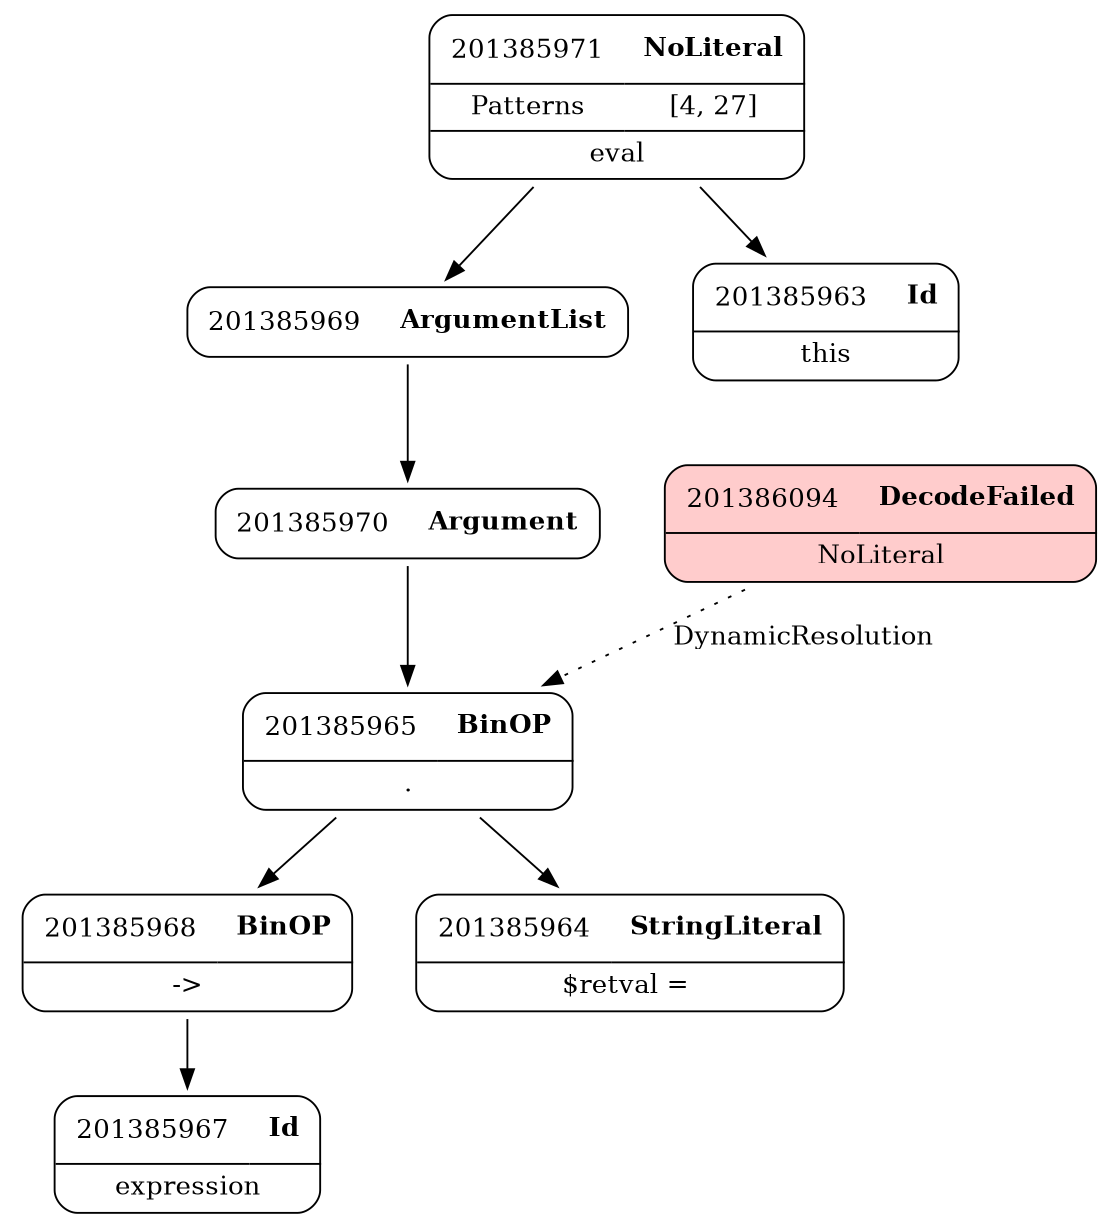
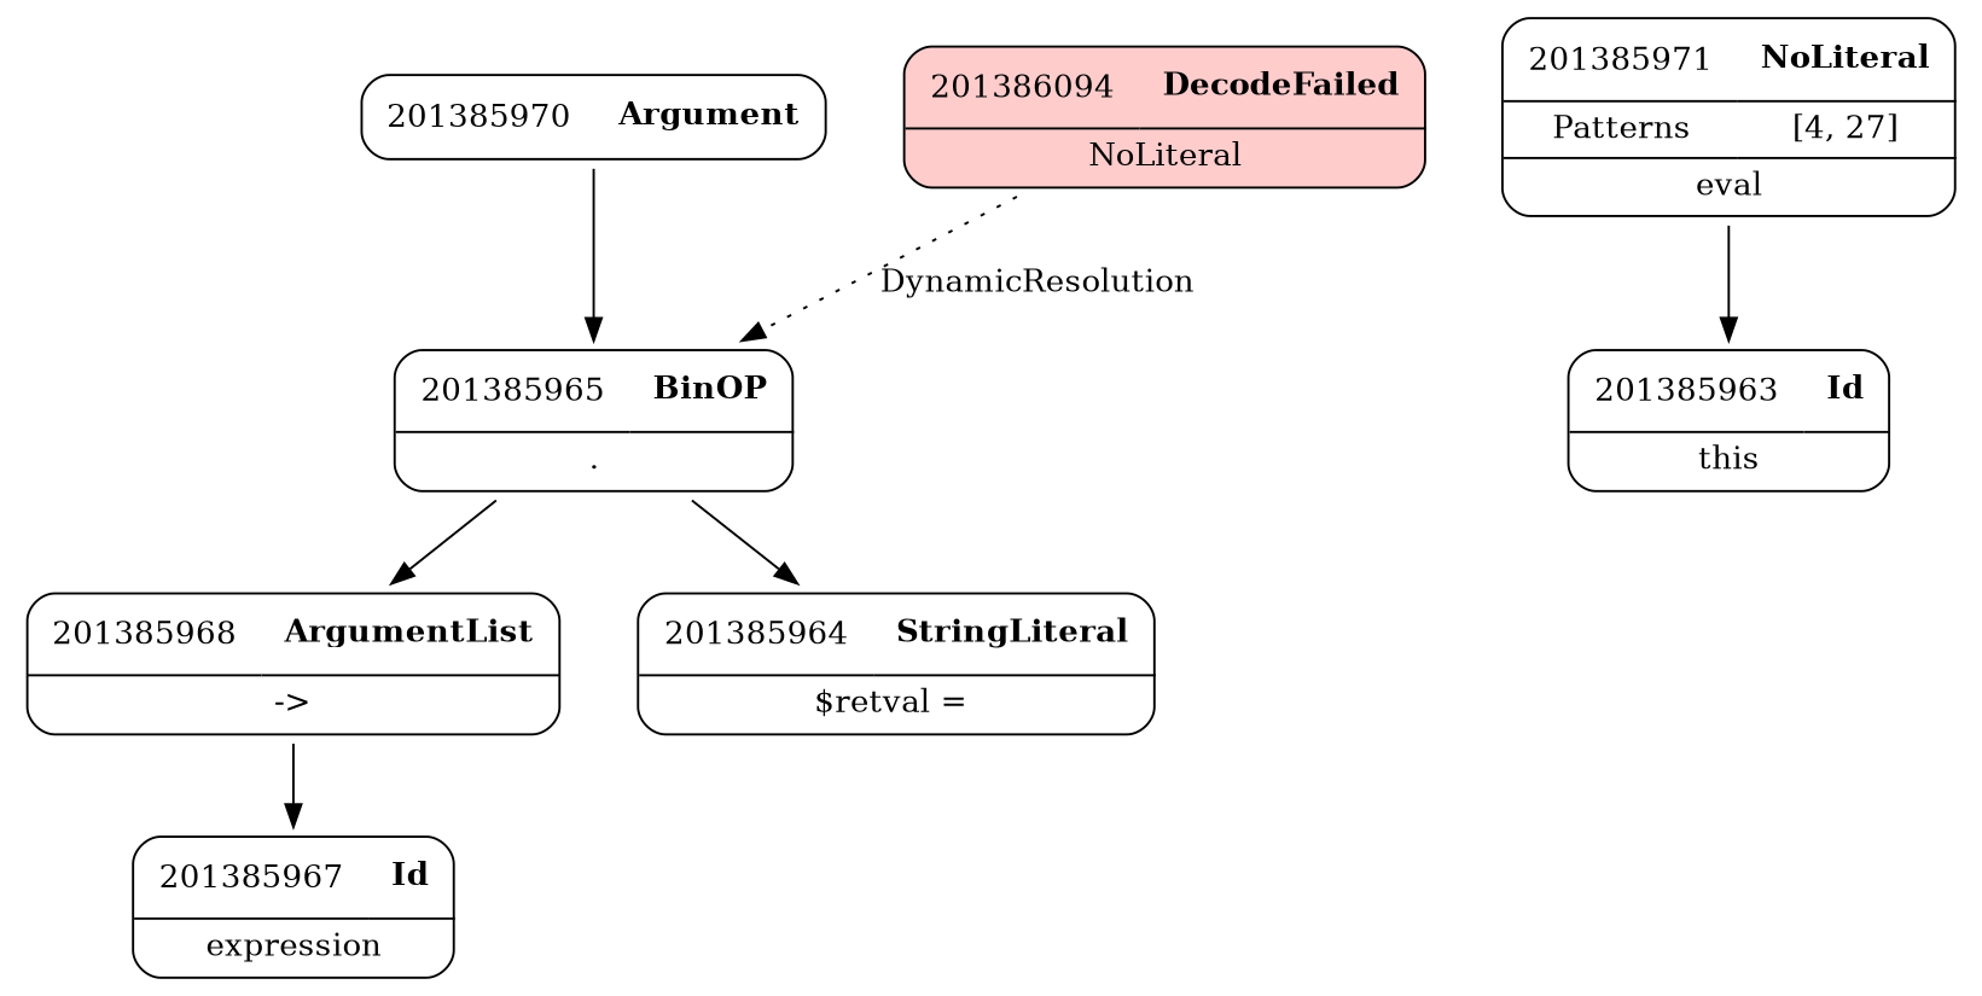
  digraph {
    node [shape=none]
    edge [weight=2]
-   n1 [label=<<TABLE border='1' cellspacing='0' cellpadding='10' style='rounded' ><TR><TD border='0'>201385968</TD><TD border='0'><B>BinOP</B></TD></TR><HR/><TR><TD border='0' cellpadding='5' colspan='2'>-&gt;</TD></TR></TABLE>>]
+   n1 [label=<<TABLE border='1' cellspacing='0' cellpadding='10' style='rounded' ><TR><TD border='0'>201385968</TD><TD border='0'><B>ArgumentList</B></TD></TR><HR/><TR><TD border='0' cellpadding='5' colspan='2'>-&gt;</TD></TR></TABLE>>]
    n2 [label=<<TABLE border='1' cellspacing='0' cellpadding='10' style='rounded' ><TR><TD border='0'>201385967</TD><TD border='0'><B>Id</B></TD></TR><HR/><TR><TD border='0' cellpadding='5' colspan='2'>expression</TD></TR></TABLE>>]
-   n3 [label=<<TABLE border='1' cellspacing='0' cellpadding='10' style='rounded' ><TR><TD border='0'>201385969</TD><TD border='0'><B>ArgumentList</B></TD></TR></TABLE>>]
    n4 [label=<<TABLE border='1' cellspacing='0' cellpadding='10' style='rounded' ><TR><TD border='0'>201385970</TD><TD border='0'><B>Argument</B></TD></TR></TABLE>>]
    n5 [label=<<TABLE border='1' cellspacing='0' cellpadding='10' style='rounded' ><TR><TD border='0'>201385965</TD><TD border='0'><B>BinOP</B></TD></TR><HR/><TR><TD border='0' cellpadding='5' colspan='2'>.</TD></TR></TABLE>>]
    n6 [label=<<TABLE border='1' cellspacing='0' cellpadding='10' style='rounded' ><TR><TD border='0'>201385964</TD><TD border='0'><B>StringLiteral</B></TD></TR><HR/><TR><TD border='0' cellpadding='5' colspan='2'>$retval = </TD></TR></TABLE>>]
    n7 [label=<<TABLE border='1' cellspacing='0' cellpadding='10' style='rounded' bgcolor='#FFCCCC' ><TR><TD border='0'>201386094</TD><TD border='0'><B>DecodeFailed</B></TD></TR><HR/><TR><TD border='0' cellpadding='5' colspan='2'>NoLiteral</TD></TR></TABLE>>]
    n8 [label=<<TABLE border='1' cellspacing='0' cellpadding='10' style='rounded' ><TR><TD border='0'>201385971</TD><TD border='0'><B>NoLiteral</B></TD></TR><HR/><TR><TD border='0' cellpadding='5'>Patterns</TD><TD border='0' cellpadding='5'>[4, 27]</TD></TR><HR/><TR><TD border='0' cellpadding='5' colspan='2'>eval</TD></TR></TABLE>>]
    n9 [label=<<TABLE border='1' cellspacing='0' cellpadding='10' style='rounded' ><TR><TD border='0'>201385963</TD><TD border='0'><B>Id</B></TD></TR><HR/><TR><TD border='0' cellpadding='5' colspan='2'>this</TD></TR></TABLE>>]
    n1 -> n2
-   n3 -> n4
    n4 -> n5
    n5 -> n1
    n5 -> n6
    n7 -> n5 [label=DynamicResolution style=dotted weight=""]
-   n8 -> n3
    n8 -> n9
  }
